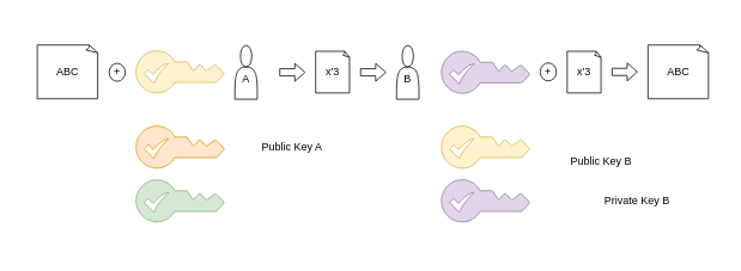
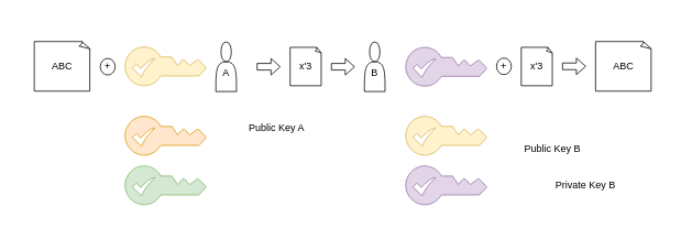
  <mxCell id="0" />
  <mxCell id="1" parent="0" />
  <mxCell id="2" value="" style="whiteSpace=wrap;html=1;strokeColor=none;" parent="1" vertex="1"><mxGeometry x="20" y="20" width="783" height="260" as="geometry" /></mxCell>
  <mxCell id="3" value="&lt;br&gt;A" style="shape=actor;whiteSpace=wrap;html=1;" parent="1" vertex="1"><mxGeometry x="261" y="50" width="25" height="60" as="geometry" /></mxCell>
  <mxCell id="4" value="&lt;br&gt;B" style="shape=actor;whiteSpace=wrap;html=1;" parent="1" vertex="1"><mxGeometry x="441" y="50" width="25" height="60" as="geometry" /></mxCell>
  <mxCell id="5" value="ABC" style="whiteSpace=wrap;html=1;shape=mxgraph.basic.document" parent="1" vertex="1"><mxGeometry x="41" y="49.5" width="68" height="60" as="geometry" /></mxCell>
  <mxCell id="6" value="ABC" style="whiteSpace=wrap;html=1;shape=mxgraph.basic.document" parent="1" vertex="1"><mxGeometry x="721" y="49.5" width="68" height="60" as="geometry" /></mxCell>
  <mxCell id="7" value="" style="sketch=0;html=1;aspect=fixed;strokeColor=#d6b656;shadow=0;align=center;verticalAlign=top;fillColor=#fff2cc;shape=mxgraph.gcp2.key" parent="1" vertex="1"><mxGeometry x="151" y="56" width="98" height="47" as="geometry" /></mxCell>
  <mxCell id="8" value="+" style="ellipse;whiteSpace=wrap;html=1;" parent="1" vertex="1"><mxGeometry x="121" y="70" width="18" height="20" as="geometry" /></mxCell>
  <mxCell id="9" value="" style="shape=singleArrow;whiteSpace=wrap;html=1;arrowWidth=0.4;arrowSize=0.4;" parent="1" vertex="1"><mxGeometry x="311" y="70" width="28" height="20" as="geometry" /></mxCell>
  <mxCell id="10" value="" style="shape=singleArrow;whiteSpace=wrap;html=1;arrowWidth=0.4;arrowSize=0.4;" parent="1" vertex="1"><mxGeometry x="401" y="70" width="28" height="20" as="geometry" /></mxCell>
  <mxCell id="11" value="x'3" style="whiteSpace=wrap;html=1;shape=mxgraph.basic.document" parent="1" vertex="1"><mxGeometry x="351" y="56.5" width="38" height="46.5" as="geometry" /></mxCell>
  <mxCell id="12" value="x'3" style="whiteSpace=wrap;html=1;shape=mxgraph.basic.document" parent="1" vertex="1"><mxGeometry x="631" y="56.5" width="38" height="46.5" as="geometry" /></mxCell>
  <mxCell id="13" value="" style="shape=singleArrow;whiteSpace=wrap;html=1;arrowWidth=0.4;arrowSize=0.4;" parent="1" vertex="1"><mxGeometry x="681" y="69.5" width="28" height="20" as="geometry" /></mxCell>
  <mxCell id="14" value="+" style="ellipse;whiteSpace=wrap;html=1;" parent="1" vertex="1"><mxGeometry x="601" y="69.5" width="18" height="20" as="geometry" /></mxCell>
  <mxCell id="15" value="" style="sketch=0;html=1;aspect=fixed;strokeColor=#9673a6;shadow=0;align=center;verticalAlign=top;fillColor=#e1d5e7;shape=mxgraph.gcp2.key" parent="1" vertex="1"><mxGeometry x="491" y="56.5" width="98" height="47" as="geometry" /></mxCell>
  <mxCell id="16" value="" style="sketch=0;html=1;aspect=fixed;strokeColor=#d79b00;shadow=0;align=center;verticalAlign=top;fillColor=#ffe6cc;shape=mxgraph.gcp2.key" vertex="1" parent="1"><mxGeometry x="151" y="140" width="98" height="47" as="geometry" /></mxCell>
  <mxCell id="17" value="" style="sketch=0;html=1;aspect=fixed;strokeColor=#82b366;shadow=0;align=center;verticalAlign=top;fillColor=#d5e8d4;shape=mxgraph.gcp2.key" vertex="1" parent="1"><mxGeometry x="151" y="200" width="98" height="47" as="geometry" /></mxCell>
  <mxCell id="18" value="" style="sketch=0;html=1;aspect=fixed;strokeColor=#d6b656;shadow=0;align=center;verticalAlign=top;fillColor=#fff2cc;shape=mxgraph.gcp2.key" vertex="1" parent="1"><mxGeometry x="491" y="140" width="98" height="47" as="geometry" /></mxCell>
  <mxCell id="19" value="" style="sketch=0;html=1;aspect=fixed;strokeColor=#9673a6;shadow=0;align=center;verticalAlign=top;fillColor=#e1d5e7;shape=mxgraph.gcp2.key" vertex="1" parent="1"><mxGeometry x="491" y="200" width="98" height="47" as="geometry" /></mxCell>
  <mxCell id="20" value="Private Key B" style="text;html=1;strokeColor=none;fillColor=none;align=center;verticalAlign=middle;whiteSpace=wrap;rounded=0;" vertex="1" parent="1"><mxGeometry x="669" y="208.5" width="80" height="30" as="geometry" /></mxCell>
  <mxCell id="21" value="Public Key B" style="text;html=1;strokeColor=none;fillColor=none;align=center;verticalAlign=middle;whiteSpace=wrap;rounded=0;" vertex="1" parent="1"><mxGeometry x="629" y="163.5" width="80" height="30" as="geometry" /></mxCell>
- <mxCell id="22" value="Public Key A" style="text;html=1;strokeColor=none;fillColor=none;align=center;verticalAlign=middle;whiteSpace=wrap;rounded=0;" vertex="1" parent="1"><mxGeometry x="285" y="148.5" width="80" height="30" as="geometry" /></mxCell>
+ <mxCell id="22" value="Public Key A" style="text;html=1;strokeColor=none;fillColor=none;align=center;verticalAlign=middle;whiteSpace=wrap;rounded=0;" vertex="1" parent="1"><mxGeometry x="295" y="138.5" width="80" height="30" as="geometry" /></mxCell>
